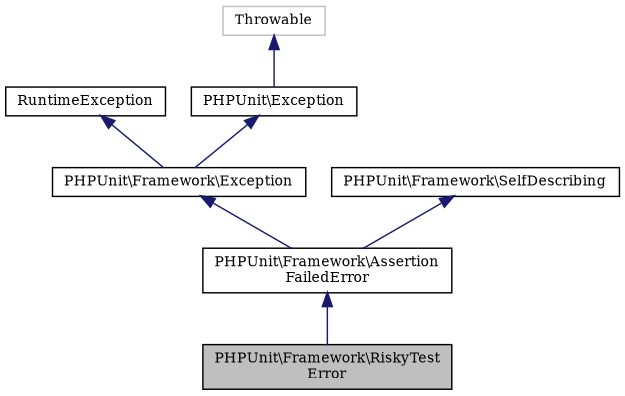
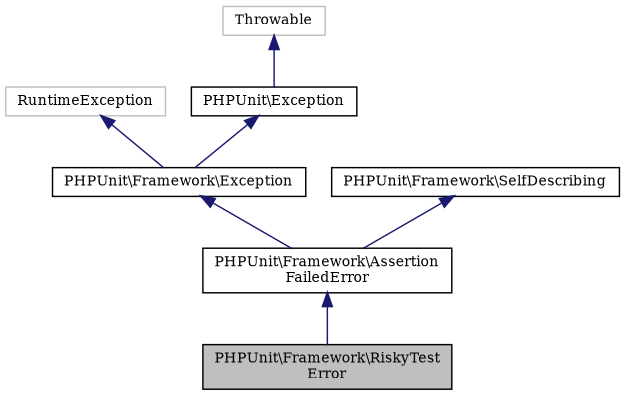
  digraph {
    fontname="DejaVu Serif"
    node [color=black fillcolor=white fontname="DejaVu Serif" fontsize=10 shape=record style=filled]
    edge [color=midnightblue dir=back fontname="DejaVu Serif" fontsize=10 labelfontname=Helvetica labelfontsize=10 style=solid]
    n1 [fillcolor=grey75 fontcolor=black height=0.2 label="PHPUnit\\Framework\\RiskyTest\lError" width=0.4]
    n2 [height=0.2 label="PHPUnit\\Framework\\Assertion\lFailedError" width=0.4]
    n3 [height=0.2 label="PHPUnit\\Framework\\Exception" width=0.4]
-   n4 [height=0.2 label=RuntimeException width=0.4]
+   n4 [color=grey75 height=0.2 label=RuntimeException width=0.4]
    n5 [height=0.2 label="PHPUnit\\Exception" width=0.4]
    n6 [color=grey75 height=0.2 label=Throwable width=0.4]
    n7 [height=0.2 label="PHPUnit\\Framework\\SelfDescribing" width=0.4]
    n2 -> n1
    n3 -> n2
    n4 -> n3
    n5 -> n3
    n6 -> n5
    n7 -> n2
  }
